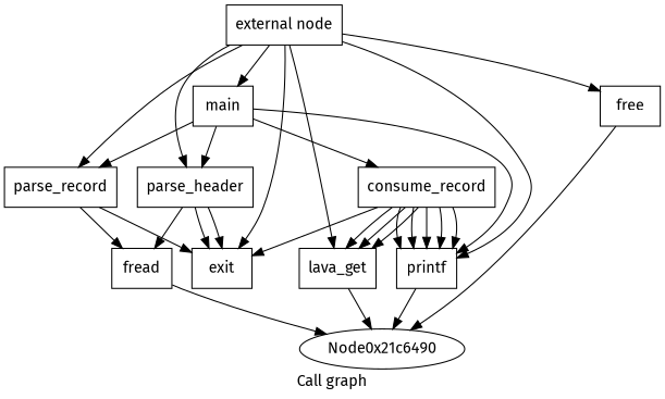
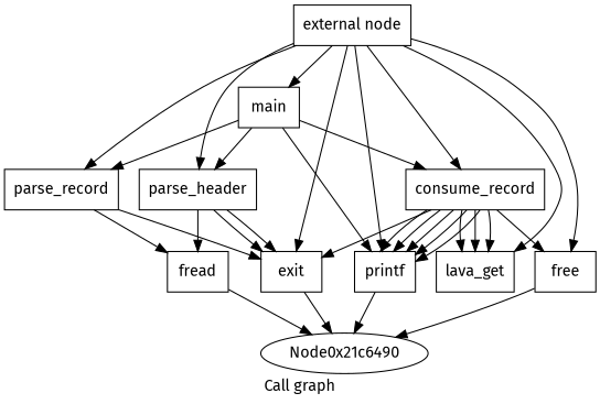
  digraph {
    fontname="Fira Sans"
    label="Call graph"
    node [fontname="Fira Sans" shape=record]
    edge [fontname="Fira Sans"]
    n1 [label="{external node}"]
    n2 [label="{lava_get}"]
    n3 [label="{parse_header}"]
    n4 [label="{exit}"]
    n5 [label="{parse_record}"]
    n6 [label="{consume_record}"]
    n7 [label="{printf}"]
    n8 [label="{free}"]
    n9 [label="{main}"]
    n10 [label="{fread}"]
    n11 [label=Node0x21c6490 shape=""]
    n1 -> n2
    n1 -> n3
    n1 -> n4
    n1 -> n5
+   n1 -> n6
    n1 -> n7
    n1 -> n8
    n1 -> n9
    n3 -> n4
    n3 -> n4
    n3 -> n10
-   n2 -> n11
+   n4 -> n11
    n5 -> n4
    n5 -> n10
    n6 -> n2
    n6 -> n2
    n6 -> n2
    n6 -> n4
    n6 -> n7
    n6 -> n7
    n6 -> n7
    n6 -> n7
    n6 -> n7
+   n6 -> n8
    n7 -> n11
    n8 -> n11
    n9 -> n3
    n9 -> n5
    n9 -> n6
    n9 -> n7
    n10 -> n11
  }
